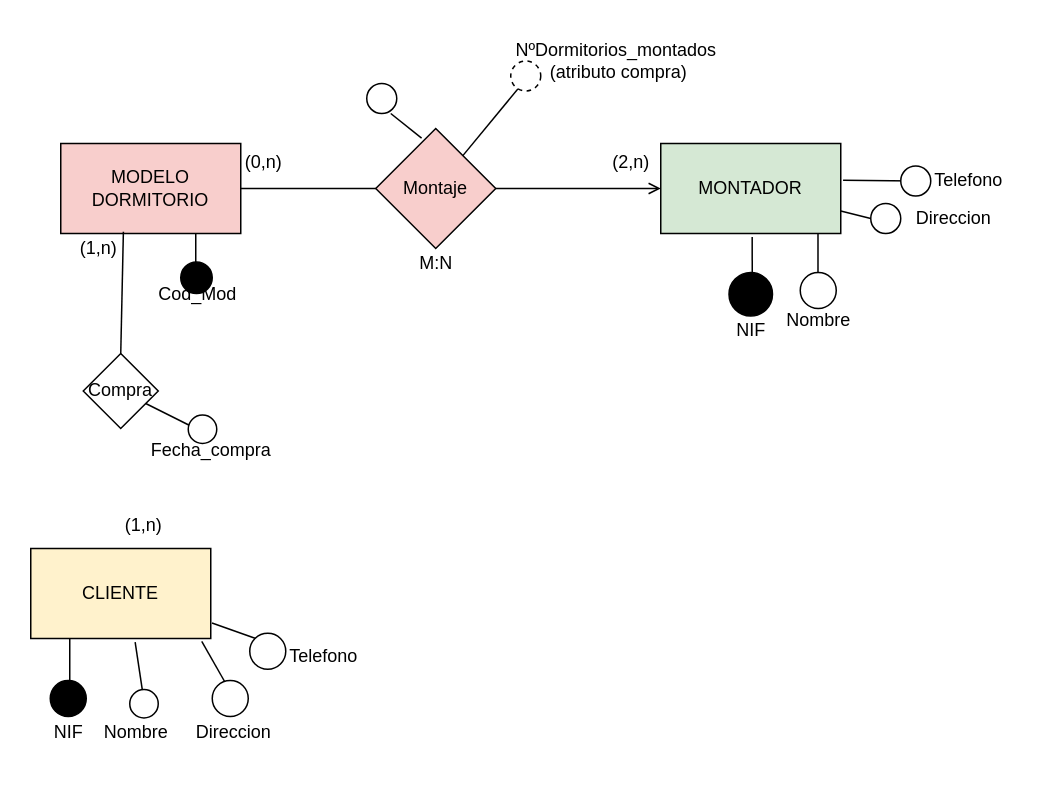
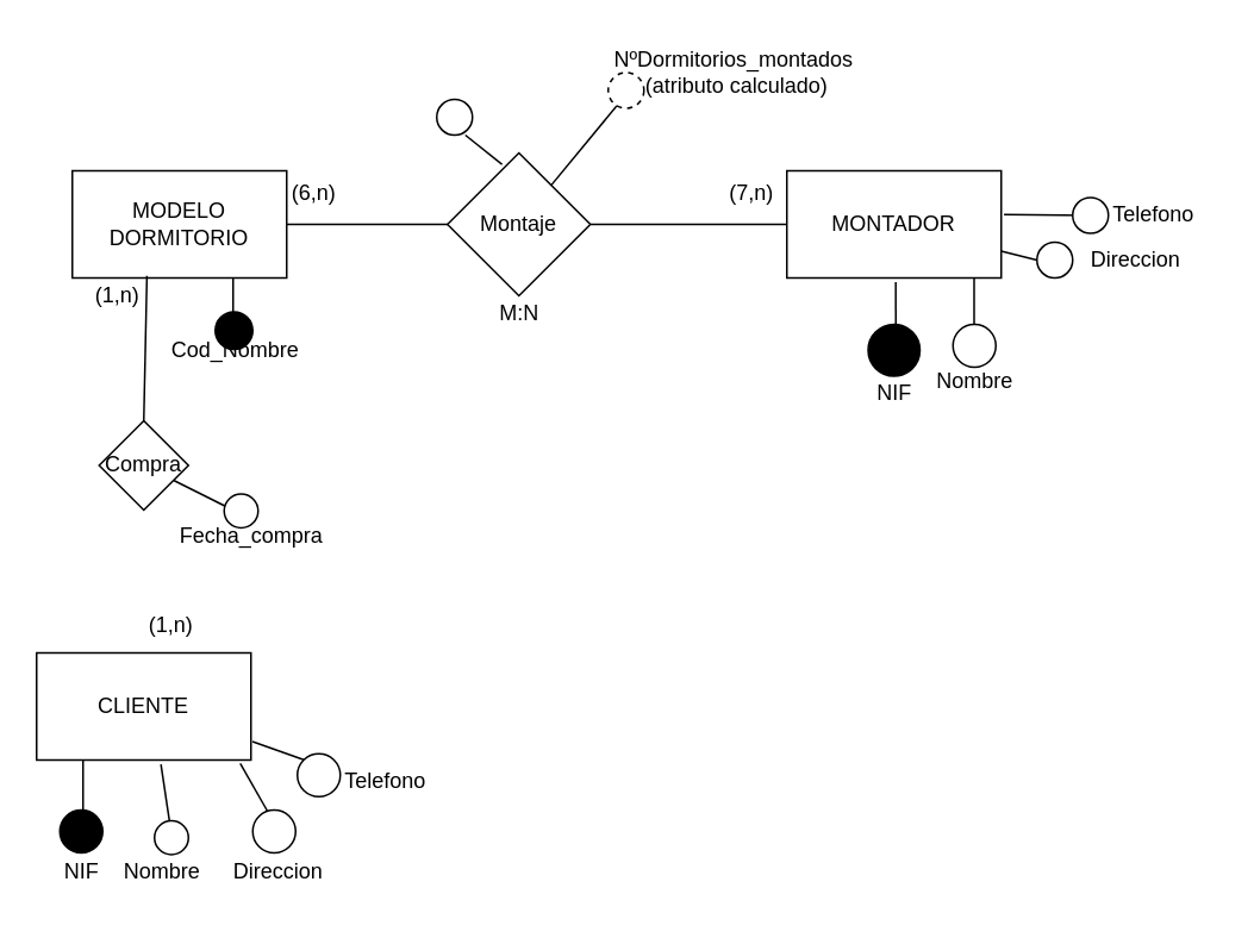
  <mxCell id="0" />
  <mxCell id="1" parent="0" />
- <mxCell id="2" value="MODELO DORMITORIO" style="rounded=0;whiteSpace=wrap;html=1;fillColor=#f8cecc;" vertex="1" parent="1"><mxGeometry x="40" y="95" width="120" height="60" as="geometry" /></mxCell>
- <mxCell id="3" value="MONTADOR" style="rounded=0;whiteSpace=wrap;html=1;fillColor=#d5e8d4;" vertex="1" parent="1"><mxGeometry x="440" y="95" width="120" height="60" as="geometry" /></mxCell>
- <mxCell id="4" value="CLIENTE" style="rounded=0;whiteSpace=wrap;html=1;fillColor=#fff2cc;" vertex="1" parent="1"><mxGeometry x="20" y="365" width="120" height="60" as="geometry" /></mxCell>
+ <mxCell id="2" value="MODELO DORMITORIO" style="rounded=0;whiteSpace=wrap;html=1;" vertex="1" parent="1"><mxGeometry x="40" y="95" width="120" height="60" as="geometry" /></mxCell>
+ <mxCell id="3" value="MONTADOR" style="rounded=0;whiteSpace=wrap;html=1;" vertex="1" parent="1"><mxGeometry x="440" y="95" width="120" height="60" as="geometry" /></mxCell>
+ <mxCell id="4" value="CLIENTE" style="rounded=0;whiteSpace=wrap;html=1;" vertex="1" parent="1"><mxGeometry x="20" y="365" width="120" height="60" as="geometry" /></mxCell>
  <mxCell id="5" value="" style="endArrow=none;html=1;rounded=0;exitX=1;exitY=0.5;exitDx=0;exitDy=0;" edge="1" parent="1" source="2"><mxGeometry width="50" height="50" relative="1" as="geometry"><mxPoint x="210" y="155" as="sourcePoint" /><mxPoint x="260" y="125" as="targetPoint" /></mxGeometry></mxCell>
- <mxCell id="6" value="Montaje" style="rhombus;whiteSpace=wrap;html=1;fillColor=#f8cecc;" vertex="1" parent="1"><mxGeometry x="250" y="85" width="80" height="80" as="geometry" /></mxCell>
- <mxCell id="7" value="" style="endArrow=open;html=1;rounded=0;entryX=0;entryY=0.5;entryDx=0;entryDy=0;exitX=1;exitY=0.5;exitDx=0;exitDy=0;" edge="1" parent="1" source="6" target="3"><mxGeometry width="50" height="50" relative="1" as="geometry"><mxPoint x="210" y="155" as="sourcePoint" /><mxPoint x="260" y="105" as="targetPoint" /></mxGeometry></mxCell>
- <mxCell id="8" value="(2,n)" style="text;html=1;align=center;verticalAlign=middle;resizable=0;points=[];autosize=1;strokeColor=none;fillColor=none;" vertex="1" parent="1"><mxGeometry x="395" y="93" width="50" height="30" as="geometry" /></mxCell>
- <mxCell id="9" value="(0,n)" style="text;html=1;align=center;verticalAlign=middle;resizable=0;points=[];autosize=1;strokeColor=none;fillColor=none;" vertex="1" parent="1"><mxGeometry x="150" y="93" width="50" height="30" as="geometry" /></mxCell>
+ <mxCell id="6" value="Montaje" style="rhombus;whiteSpace=wrap;html=1;" vertex="1" parent="1"><mxGeometry x="250" y="85" width="80" height="80" as="geometry" /></mxCell>
+ <mxCell id="7" value="" style="endArrow=none;html=1;rounded=0;entryX=0;entryY=0.5;entryDx=0;entryDy=0;exitX=1;exitY=0.5;exitDx=0;exitDy=0;" edge="1" parent="1" source="6" target="3"><mxGeometry width="50" height="50" relative="1" as="geometry"><mxPoint x="210" y="155" as="sourcePoint" /><mxPoint x="260" y="105" as="targetPoint" /></mxGeometry></mxCell>
+ <mxCell id="8" value="(7,n)" style="text;html=1;align=center;verticalAlign=middle;resizable=0;points=[];autosize=1;strokeColor=none;fillColor=none;" vertex="1" parent="1"><mxGeometry x="395" y="93" width="50" height="30" as="geometry" /></mxCell>
+ <mxCell id="9" value="(6,n)" style="text;html=1;align=center;verticalAlign=middle;resizable=0;points=[];autosize=1;strokeColor=none;fillColor=none;" vertex="1" parent="1"><mxGeometry x="150" y="93" width="50" height="30" as="geometry" /></mxCell>
  <mxCell id="10" value="" style="endArrow=none;html=1;rounded=0;entryX=0.75;entryY=1;entryDx=0;entryDy=0;" edge="1" parent="1" target="2"><mxGeometry width="50" height="50" relative="1" as="geometry"><mxPoint x="130" y="175" as="sourcePoint" /><mxPoint x="260" y="105" as="targetPoint" /></mxGeometry></mxCell>
  <mxCell id="11" value="" style="ellipse;whiteSpace=wrap;html=1;aspect=fixed;fillColor=#000000;" vertex="1" parent="1"><mxGeometry x="120" y="174" width="21" height="21" as="geometry" /></mxCell>
- <mxCell id="12" value="Cod_Mod" style="text;html=1;align=center;verticalAlign=middle;resizable=0;points=[];autosize=1;strokeColor=none;fillColor=none;" vertex="1" parent="1"><mxGeometry x="90.5" y="181" width="80" height="30" as="geometry" /></mxCell>
+ <mxCell id="12" value="Cod_Nombre" style="text;html=1;align=center;verticalAlign=middle;resizable=0;points=[];autosize=1;strokeColor=none;fillColor=none;" vertex="1" parent="1"><mxGeometry x="90.5" y="181" width="80" height="30" as="geometry" /></mxCell>
  <mxCell id="13" value="" style="endArrow=none;html=1;rounded=0;entryX=0.382;entryY=0.08;entryDx=0;entryDy=0;entryPerimeter=0;" edge="1" parent="1" target="6"><mxGeometry width="50" height="50" relative="1" as="geometry"><mxPoint x="260" y="75" as="sourcePoint" /><mxPoint x="290" y="65" as="targetPoint" /></mxGeometry></mxCell>
  <mxCell id="14" value="" style="ellipse;whiteSpace=wrap;html=1;aspect=fixed;" vertex="1" parent="1"><mxGeometry x="244" y="55" width="20" height="20" as="geometry" /></mxCell>
  <mxCell id="15" value="" style="endArrow=none;html=1;rounded=0;entryX=0.508;entryY=1.039;entryDx=0;entryDy=0;entryPerimeter=0;" edge="1" parent="1" target="3"><mxGeometry width="50" height="50" relative="1" as="geometry"><mxPoint x="501" y="185" as="sourcePoint" /><mxPoint x="500" y="135" as="targetPoint" /></mxGeometry></mxCell>
  <mxCell id="16" value="" style="ellipse;whiteSpace=wrap;html=1;aspect=fixed;fillColor=#000000;" vertex="1" parent="1"><mxGeometry x="485.5" y="181" width="29" height="29" as="geometry" /></mxCell>
  <mxCell id="17" value="NIF" style="text;html=1;align=center;verticalAlign=middle;resizable=0;points=[];autosize=1;strokeColor=none;fillColor=none;" vertex="1" parent="1"><mxGeometry x="480" y="205" width="40" height="30" as="geometry" /></mxCell>
  <mxCell id="18" value="" style="endArrow=none;html=1;rounded=0;entryX=0.508;entryY=1.039;entryDx=0;entryDy=0;entryPerimeter=0;fontStyle=1" edge="1" parent="1"><mxGeometry width="50" height="50" relative="1" as="geometry"><mxPoint x="544.83" y="183" as="sourcePoint" /><mxPoint x="544.83" y="155" as="targetPoint" /></mxGeometry></mxCell>
  <mxCell id="19" value="" style="ellipse;whiteSpace=wrap;html=1;aspect=fixed;" vertex="1" parent="1"><mxGeometry x="533" y="181" width="24" height="24" as="geometry" /></mxCell>
  <mxCell id="20" value="Nombre" style="text;html=1;align=center;verticalAlign=middle;resizable=0;points=[];autosize=1;strokeColor=none;fillColor=none;" vertex="1" parent="1"><mxGeometry x="510" y="198" width="70" height="30" as="geometry" /></mxCell>
  <mxCell id="21" value="" style="endArrow=none;html=1;rounded=0;exitX=1;exitY=0.75;exitDx=0;exitDy=0;entryX=0;entryY=0.5;entryDx=0;entryDy=0;" edge="1" parent="1" source="3" target="22"><mxGeometry width="50" height="50" relative="1" as="geometry"><mxPoint x="570" y="185" as="sourcePoint" /><mxPoint x="580" y="149" as="targetPoint" /></mxGeometry></mxCell>
  <mxCell id="22" value="" style="ellipse;whiteSpace=wrap;html=1;aspect=fixed;" vertex="1" parent="1"><mxGeometry x="580" y="135" width="20" height="20" as="geometry" /></mxCell>
  <mxCell id="23" value="Direccion" style="text;html=1;align=center;verticalAlign=middle;resizable=0;points=[];autosize=1;strokeColor=none;fillColor=none;" vertex="1" parent="1"><mxGeometry x="600" y="130" width="70" height="30" as="geometry" /></mxCell>
  <mxCell id="24" value="" style="endArrow=none;html=1;rounded=0;exitX=1.013;exitY=0.409;exitDx=0;exitDy=0;exitPerimeter=0;" edge="1" parent="1" source="3"><mxGeometry width="50" height="50" relative="1" as="geometry"><mxPoint x="570" y="185" as="sourcePoint" /><mxPoint x="610" y="120" as="targetPoint" /></mxGeometry></mxCell>
  <mxCell id="25" value="" style="ellipse;whiteSpace=wrap;html=1;aspect=fixed;" vertex="1" parent="1"><mxGeometry x="600" y="110" width="20" height="20" as="geometry" /></mxCell>
  <mxCell id="26" value="Telefono" style="text;html=1;align=center;verticalAlign=middle;resizable=0;points=[];autosize=1;strokeColor=none;fillColor=none;" vertex="1" parent="1"><mxGeometry x="610" y="105" width="70" height="30" as="geometry" /></mxCell>
  <mxCell id="27" value="" style="endArrow=none;html=1;rounded=0;entryX=0.348;entryY=0.981;entryDx=0;entryDy=0;entryPerimeter=0;" edge="1" parent="1" target="2"><mxGeometry width="50" height="50" relative="1" as="geometry"><mxPoint x="80" y="235" as="sourcePoint" /><mxPoint x="390" y="195" as="targetPoint" /></mxGeometry></mxCell>
  <mxCell id="28" value="Compra" style="rhombus;whiteSpace=wrap;html=1;" vertex="1" parent="1"><mxGeometry x="55" y="235" width="50" height="50" as="geometry" /></mxCell>
  <mxCell id="29" value="(1,n)" style="text;html=1;align=center;verticalAlign=middle;resizable=0;points=[];autosize=1;strokeColor=none;fillColor=none;" vertex="1" parent="1"><mxGeometry x="70" y="335" width="50" height="30" as="geometry" /></mxCell>
  <mxCell id="30" value="(1,n)" style="text;html=1;align=center;verticalAlign=middle;resizable=0;points=[];autosize=1;strokeColor=none;fillColor=none;" vertex="1" parent="1"><mxGeometry x="40" y="150" width="50" height="30" as="geometry" /></mxCell>
  <mxCell id="31" value="" style="endArrow=none;html=1;rounded=0;entryX=0.508;entryY=1.039;entryDx=0;entryDy=0;entryPerimeter=0;" edge="1" parent="1"><mxGeometry width="50" height="50" relative="1" as="geometry"><mxPoint x="46" y="453" as="sourcePoint" /><mxPoint x="46" y="425" as="targetPoint" /></mxGeometry></mxCell>
  <mxCell id="32" value="" style="ellipse;whiteSpace=wrap;html=1;aspect=fixed;fillColor=#000000;" vertex="1" parent="1"><mxGeometry x="33" y="453" width="24" height="24" as="geometry" /></mxCell>
  <mxCell id="33" value="NIF" style="text;html=1;align=center;verticalAlign=middle;resizable=0;points=[];autosize=1;strokeColor=none;fillColor=none;" vertex="1" parent="1"><mxGeometry x="25" y="473" width="40" height="30" as="geometry" /></mxCell>
  <mxCell id="34" value="" style="ellipse;whiteSpace=wrap;html=1;aspect=fixed;" vertex="1" parent="1"><mxGeometry x="86" y="459" width="19" height="19" as="geometry" /></mxCell>
  <mxCell id="35" value="Nombre" style="text;html=1;align=center;verticalAlign=middle;resizable=0;points=[];autosize=1;strokeColor=none;fillColor=none;" vertex="1" parent="1"><mxGeometry x="55" y="473" width="70" height="30" as="geometry" /></mxCell>
  <mxCell id="36" value="" style="endArrow=none;html=1;rounded=0;entryX=0.58;entryY=1.04;entryDx=0;entryDy=0;entryPerimeter=0;" edge="1" parent="1" source="34" target="4"><mxGeometry width="50" height="50" relative="1" as="geometry"><mxPoint x="150" y="435" as="sourcePoint" /><mxPoint x="200" y="385" as="targetPoint" /></mxGeometry></mxCell>
  <mxCell id="37" value="" style="endArrow=none;html=1;rounded=0;entryX=0.95;entryY=1.033;entryDx=0;entryDy=0;entryPerimeter=0;" edge="1" parent="1" target="4"><mxGeometry width="50" height="50" relative="1" as="geometry"><mxPoint x="150" y="455" as="sourcePoint" /><mxPoint x="200" y="385" as="targetPoint" /></mxGeometry></mxCell>
  <mxCell id="38" value="" style="ellipse;whiteSpace=wrap;html=1;aspect=fixed;" vertex="1" parent="1"><mxGeometry x="141" y="453" width="24" height="24" as="geometry" /></mxCell>
  <mxCell id="39" value="Direccion" style="text;html=1;align=center;verticalAlign=middle;resizable=0;points=[];autosize=1;strokeColor=none;fillColor=none;" vertex="1" parent="1"><mxGeometry x="120" y="473" width="70" height="30" as="geometry" /></mxCell>
  <mxCell id="40" value="" style="endArrow=none;html=1;rounded=0;exitX=1.007;exitY=0.827;exitDx=0;exitDy=0;exitPerimeter=0;" edge="1" parent="1" source="4"><mxGeometry width="50" height="50" relative="1" as="geometry"><mxPoint x="150" y="435" as="sourcePoint" /><mxPoint x="170" y="425" as="targetPoint" /></mxGeometry></mxCell>
  <mxCell id="41" value="" style="ellipse;whiteSpace=wrap;html=1;aspect=fixed;" vertex="1" parent="1"><mxGeometry x="166" y="421.5" width="24" height="24" as="geometry" /></mxCell>
  <mxCell id="42" value="Telefono" style="text;html=1;align=center;verticalAlign=middle;resizable=0;points=[];autosize=1;strokeColor=none;fillColor=none;" vertex="1" parent="1"><mxGeometry x="180" y="421.5" width="70" height="30" as="geometry" /></mxCell>
  <mxCell id="43" value="" style="endArrow=none;html=1;rounded=0;" edge="1" parent="1" source="28"><mxGeometry width="50" height="50" relative="1" as="geometry"><mxPoint x="150" y="335" as="sourcePoint" /><mxPoint x="130" y="285" as="targetPoint" /></mxGeometry></mxCell>
  <mxCell id="44" value="" style="ellipse;whiteSpace=wrap;html=1;aspect=fixed;" vertex="1" parent="1"><mxGeometry x="125" y="276" width="19" height="19" as="geometry" /></mxCell>
  <mxCell id="45" value="Fecha_compra" style="text;html=1;align=center;verticalAlign=middle;resizable=0;points=[];autosize=1;strokeColor=none;fillColor=none;" vertex="1" parent="1"><mxGeometry x="90" y="285" width="100" height="30" as="geometry" /></mxCell>
  <mxCell id="46" value="M:N" style="text;html=1;align=center;verticalAlign=middle;resizable=0;points=[];autosize=1;strokeColor=none;fillColor=none;" vertex="1" parent="1"><mxGeometry x="265" y="160" width="50" height="30" as="geometry" /></mxCell>
  <mxCell id="47" value="" style="endArrow=none;html=1;rounded=0;" edge="1" parent="1" source="6"><mxGeometry width="50" height="50" relative="1" as="geometry"><mxPoint x="286" y="155" as="sourcePoint" /><mxPoint x="356" y="45" as="targetPoint" /></mxGeometry></mxCell>
- <mxCell id="48" value="NºDormitorios_montados&lt;div&gt;&amp;nbsp;(atributo compra)&lt;/div&gt;" style="text;html=1;align=center;verticalAlign=middle;resizable=0;points=[];autosize=1;strokeColor=none;fillColor=none;" vertex="1" parent="1"><mxGeometry x="330" y="20" width="160" height="40" as="geometry" /></mxCell>
+ <mxCell id="48" value="NºDormitorios_montados&lt;div&gt;&amp;nbsp;(atributo calculado)&lt;/div&gt;" style="text;html=1;align=center;verticalAlign=middle;resizable=0;points=[];autosize=1;strokeColor=none;fillColor=none;" vertex="1" parent="1"><mxGeometry x="330" y="20" width="160" height="40" as="geometry" /></mxCell>
  <mxCell id="49" value="" style="ellipse;whiteSpace=wrap;html=1;align=center;dashed=1;" vertex="1" parent="1"><mxGeometry x="340" y="40" width="20" height="20" as="geometry" /></mxCell>
